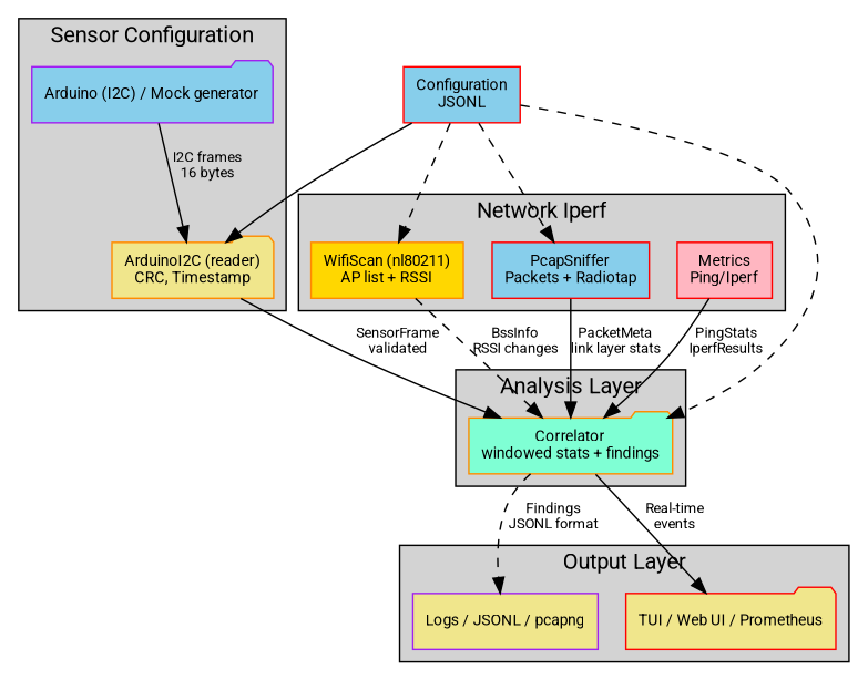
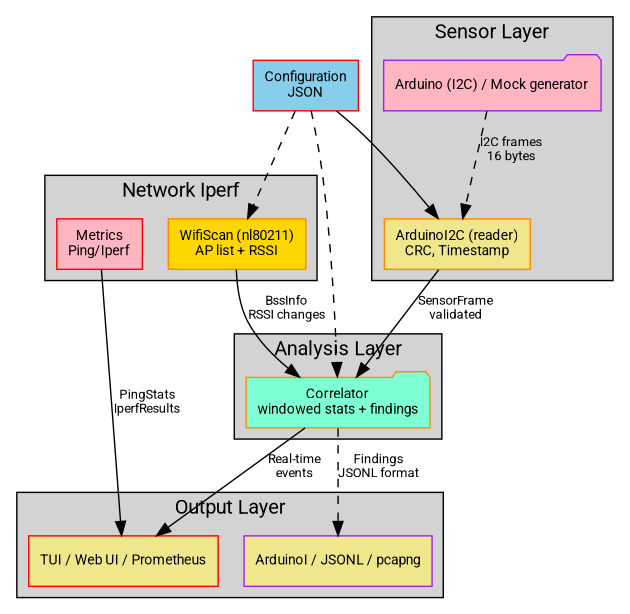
  digraph {
    fontname=Roboto
    rankdir=TB
    node [color=red fillcolor=khaki fontname=Roboto fontsize=10 shape=box style=filled]
    edge [fontname=Roboto fontsize=9]
-   n1 [color=purple fillcolor=skyblue label="Arduino (I2C) / Mock generator" shape=folder]
-   n2 [color=darkorange label="ArduinoI2C (reader)\nCRC, Timestamp" shape=folder]
+   n1 [color=purple fillcolor=lightpink label="Arduino (I2C) / Mock generator" shape=folder]
+   n2 [color=darkorange label="ArduinoI2C (reader)\nCRC, Timestamp"]
    n3 [color=darkorange fillcolor=gold label="WifiScan (nl80211)\nAP list + RSSI"]
-   n4 [fillcolor=skyblue label="PcapSniffer\nPackets + Radiotap"]
    n5 [fillcolor=lightpink label="Metrics\nPing/Iperf"]
    n6 [color=darkorange fillcolor=aquamarine label="Correlator\nwindowed stats + findings" shape=folder]
-   n7 [color=purple label="Logs / JSONL / pcapng"]
-   n8 [label="TUI / Web UI / Prometheus" shape=folder]
-   n9 [fillcolor=skyblue label="Configuration\nJSONL"]
+   n7 [color=purple label="ArduinoI / JSONL / pcapng"]
+   n8 [label="TUI / Web UI / Prometheus"]
+   n9 [fillcolor=skyblue label="Configuration\nJSON"]
    subgraph cluster_1 {
      fillcolor=lightgrey
-     label="Sensor Configuration"
+     label="Sensor Layer"
      style=filled
      n1
      n2
    }
    subgraph cluster_2 {
      fillcolor=lightgrey
      label="Network Iperf"
      style=filled
      n3
-     n4
      n5
    }
    subgraph cluster_3 {
      fillcolor=lightgrey
      label="Analysis Layer"
      style=filled
      n6
    }
    subgraph cluster_4 {
      fillcolor=lightgrey
      label="Output Layer"
      style=filled
      n7
      n8
    }
-   n1 -> n2 [label="I2C frames\n16 bytes"]
+   n1 -> n2 [label="I2C frames\n16 bytes" style=dashed]
    n2 -> n6 [label="SensorFrame\nvalidated"]
-   n3 -> n6 [label="BssInfo\nRSSI changes" style=dashed]
-   n4 -> n6 [label="PacketMeta\nlink layer stats"]
-   n5 -> n6 [label="PingStats\nIperfResults"]
+   n3 -> n6 [label="BssInfo\nRSSI changes"]
+   n5 -> n8 [label="PingStats\nIperfResults"]
    n6 -> n7 [label="Findings\nJSONL format" style=dashed]
    n6 -> n8 [label="Real-time\nevents"]
    n9 -> n2 [style=solid]
    n9 -> n3 [style=dashed]
-   n9 -> n4 [style=dashed]
    n9 -> n6 [style=dashed]
  }
